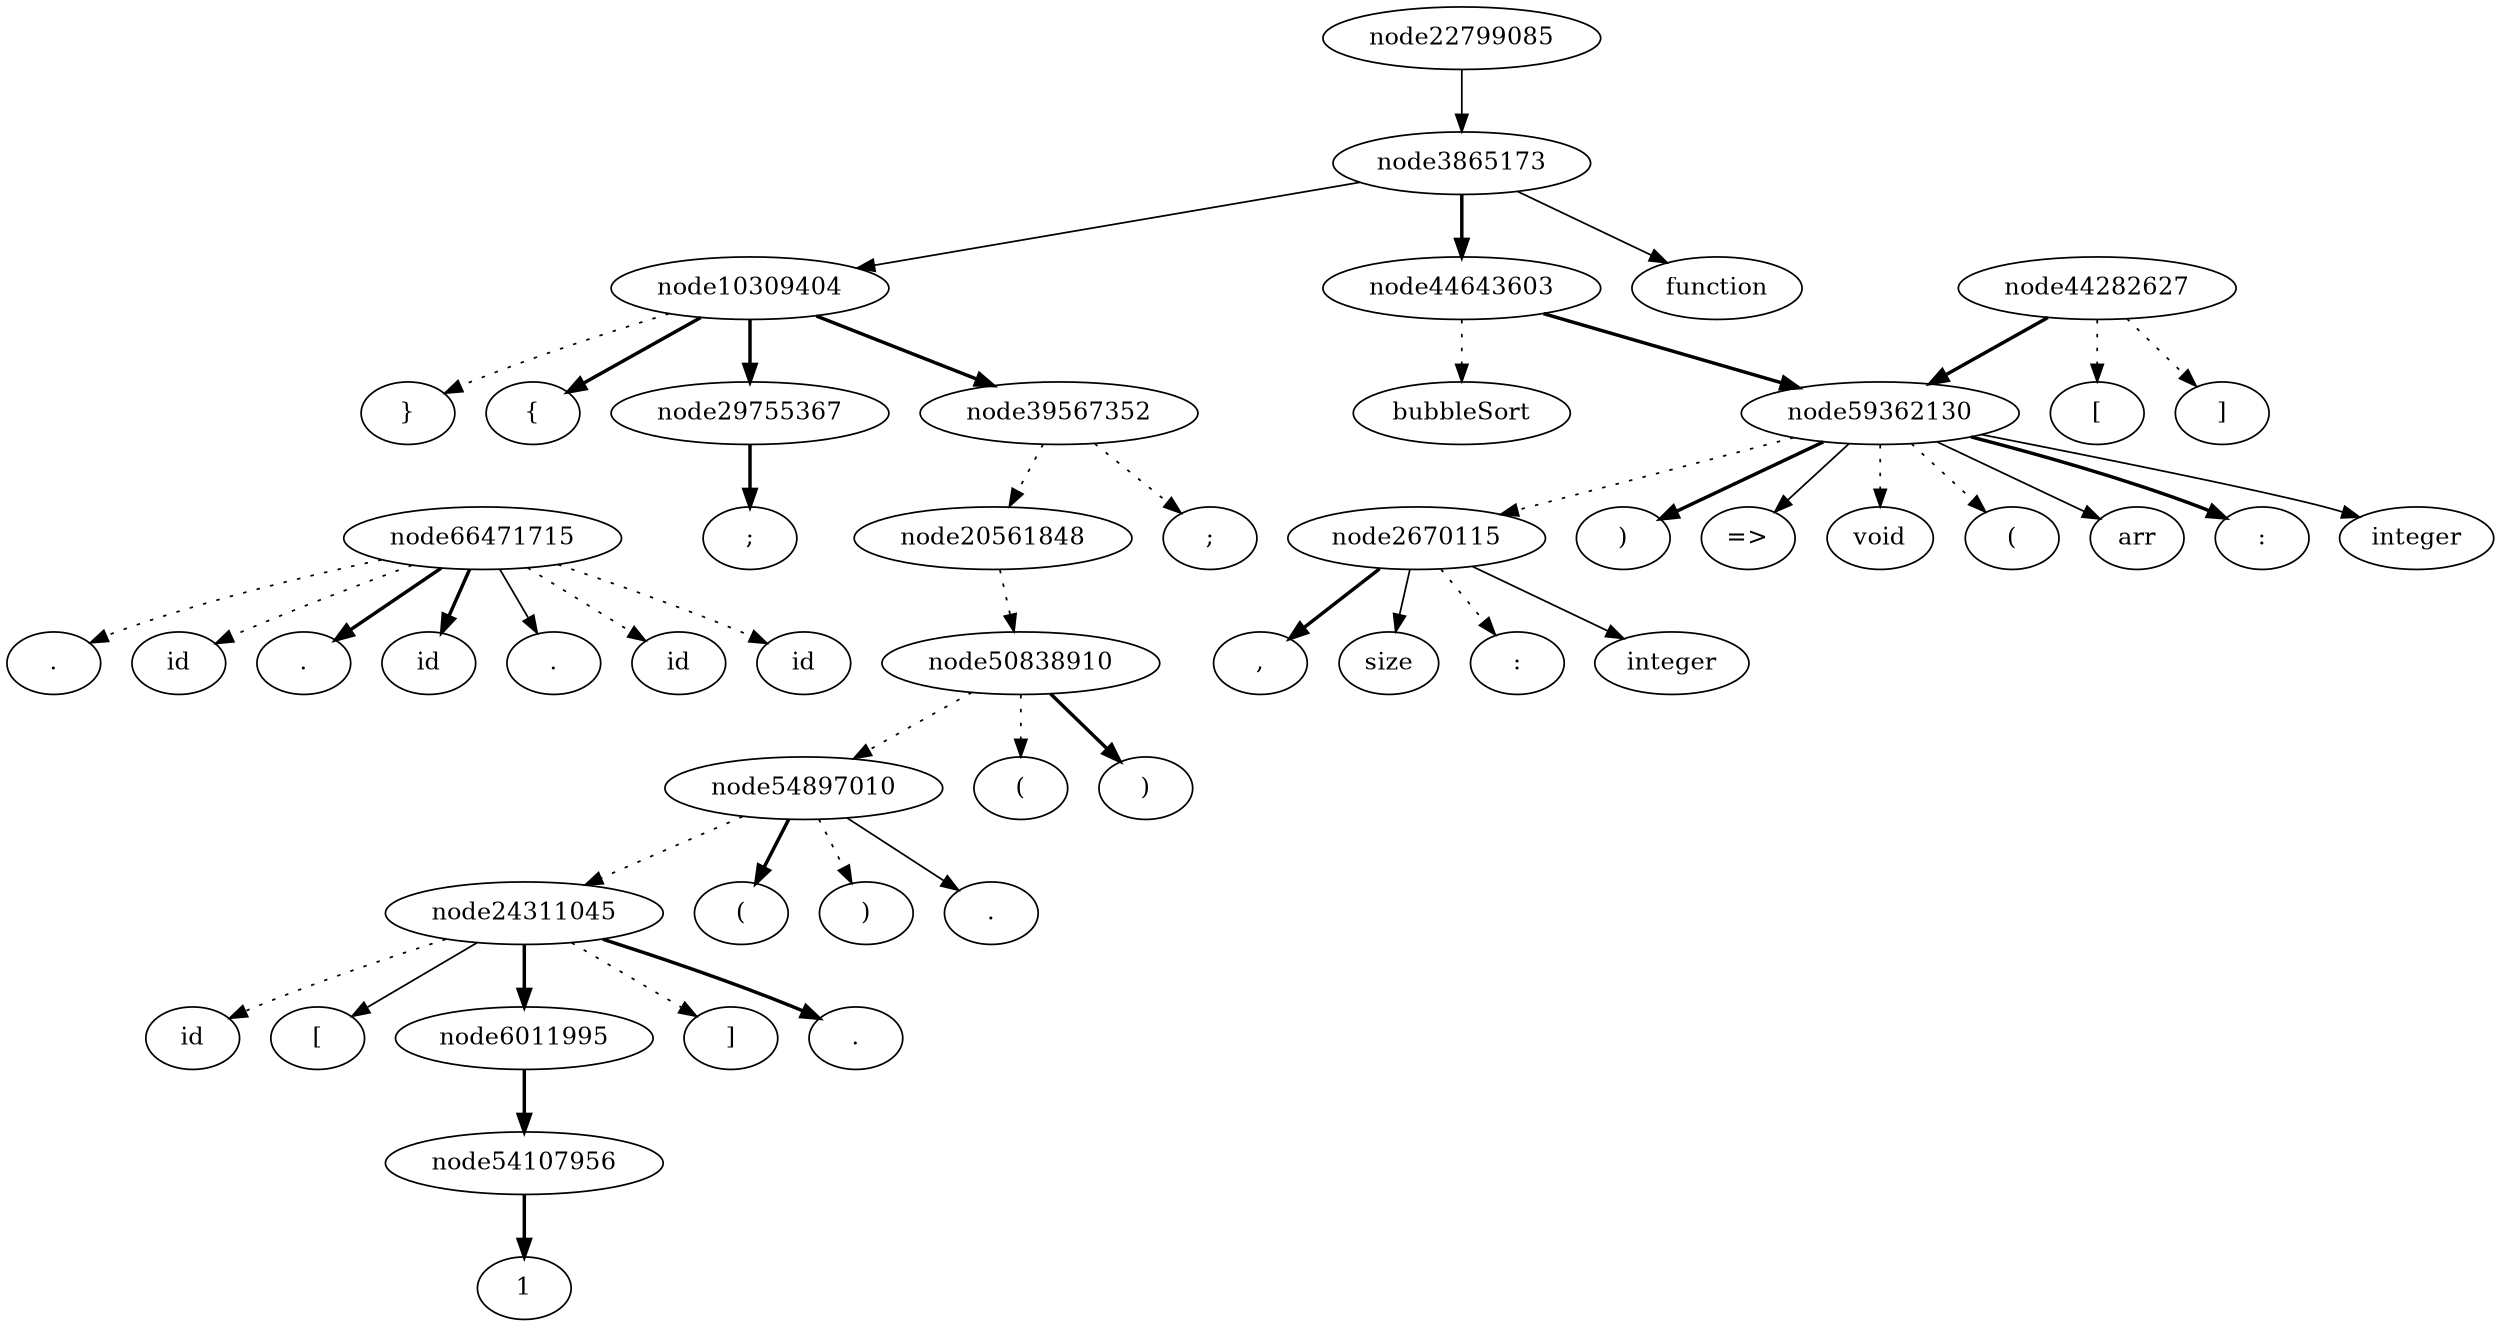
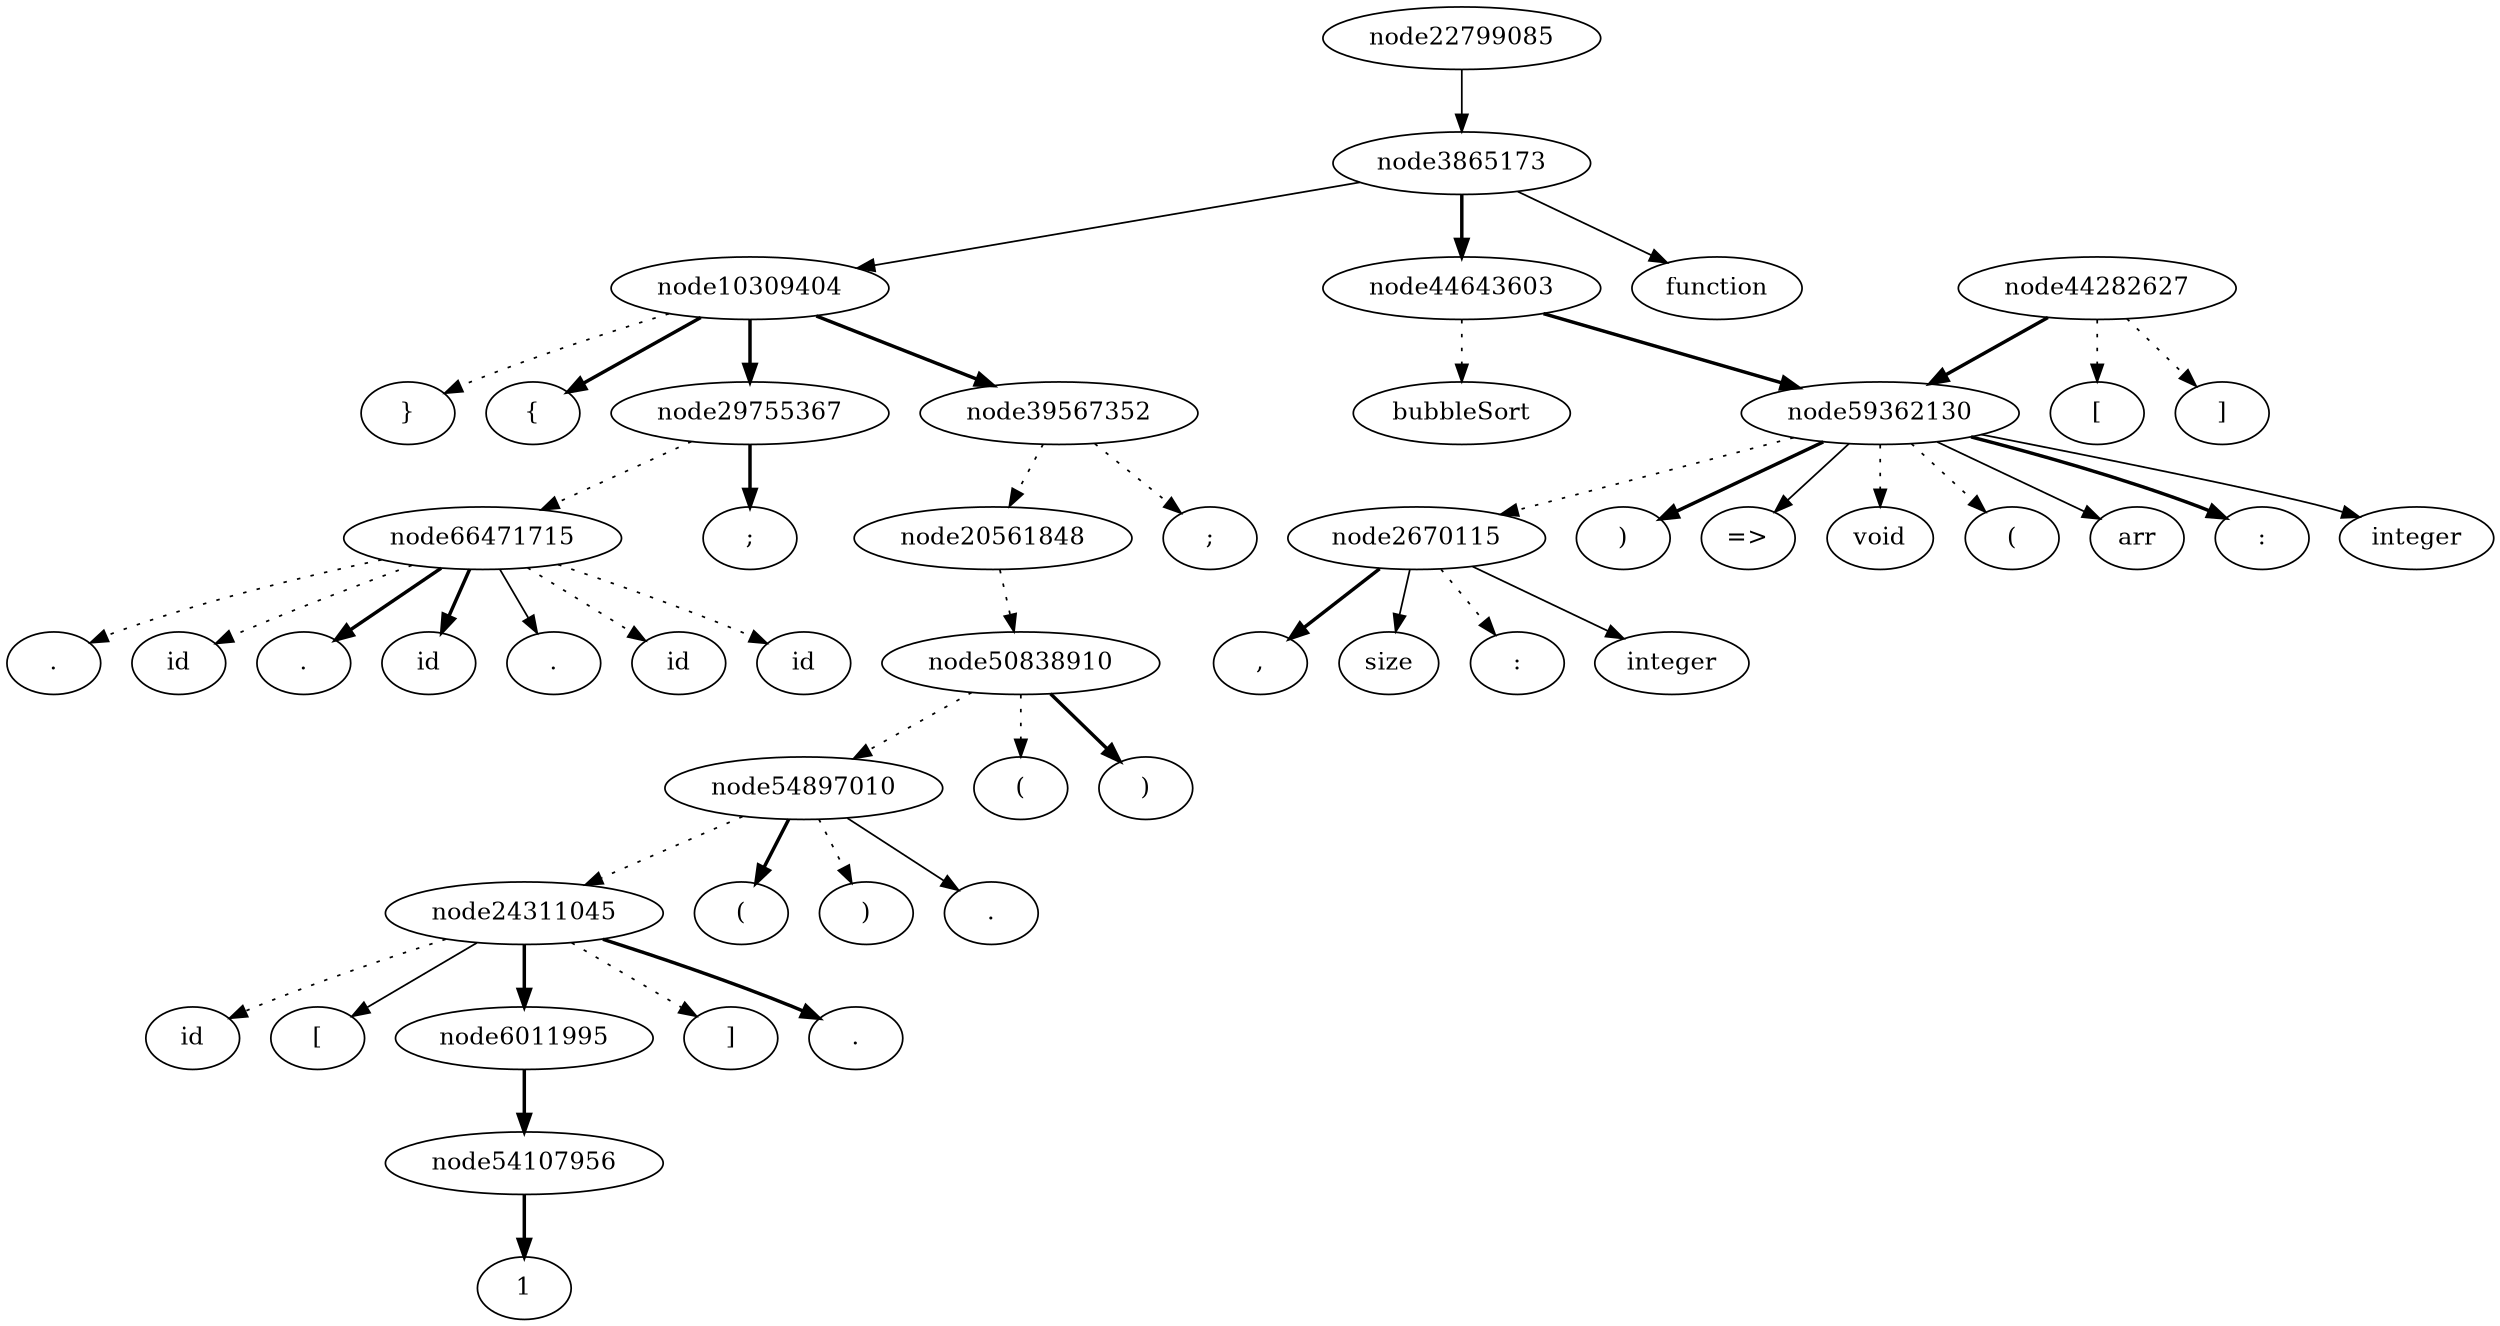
  digraph {
    edge [style=dotted]
    node22799085
    node3865173
    n3 [label=function]
    node44643603
    node10309404
    n6 [label=bubbleSort]
    node59362130
    n8 [label="{"]
    node29755367
    node39567352
    n11 [label="}"]
    n12 [label="("]
    n13 [label=arr]
    n14 [label=":"]
    n15 [label=integer]
    n16 [label=node2670115]
    n17 [label=")"]
    n18 [label="=>"]
    n19 [label=void]
    node44282627
    n21 [label="["]
    n22 [label="]"]
    n23 [label=","]
    n24 [label=size]
    n25 [label=":"]
    n26 [label=integer]
    node66471715
    n28 [label=";"]
    node20561848
    n30 [label=";"]
    n31 [label=id]
    n32 [label="."]
    n33 [label=id]
    n34 [label="."]
    n35 [label=id]
    n36 [label="."]
    n37 [label=id]
    node50838910
    node54897010
    n40 [label="("]
    n41 [label=")"]
    node24311045
    n43 [label="("]
    n44 [label=")"]
    n45 [label="."]
    n46 [label=id]
    n47 [label="["]
    node6011995
    n49 [label="]"]
    n50 [label="."]
    node54107956
    n52 [label=1]
    node22799085 -> node3865173 [style=solid]
    node3865173 -> n3 [style=solid]
    node3865173 -> node44643603 [style=bold]
    node3865173 -> node10309404 [style=solid]
    node44643603 -> n6
    node44643603 -> node59362130 [style=bold]
    node10309404 -> n8 [style=bold]
    node10309404 -> node29755367 [style=bold]
    node10309404 -> node39567352 [style=bold]
    node10309404 -> n11
    node59362130 -> n12
    node59362130 -> n13 [style=solid]
    node59362130 -> n14 [style=bold]
    node59362130 -> n15 [style=solid]
    node59362130 -> n16
    node59362130 -> n17 [style=bold]
    node59362130 -> n18 [style=solid]
    node59362130 -> n19
+   node29755367 -> node66471715
    node29755367 -> n28 [style=bold]
    node39567352 -> node20561848
    node39567352 -> n30
    n16 -> n23 [style=bold]
    n16 -> n24 [style=solid]
    n16 -> n25
    n16 -> n26 [style=solid]
    node44282627 -> node59362130 [style=bold]
    node44282627 -> n21
    node44282627 -> n22
    node66471715 -> n31
    node66471715 -> n32
    node66471715 -> n33
    node66471715 -> n34 [style=bold]
    node66471715 -> n35 [style=bold]
    node66471715 -> n36 [style=solid]
    node66471715 -> n37
    node20561848 -> node50838910
    node50838910 -> node54897010
    node50838910 -> n40
    node50838910 -> n41 [style=bold]
    node54897010 -> node24311045
    node54897010 -> n43 [style=bold]
    node54897010 -> n44
    node54897010 -> n45 [style=solid]
    node24311045 -> n46
    node24311045 -> n47 [style=solid]
    node24311045 -> node6011995 [style=bold]
    node24311045 -> n49
    node24311045 -> n50 [style=bold]
    node6011995 -> node54107956 [style=bold]
    node54107956 -> n52 [style=bold]
  }
